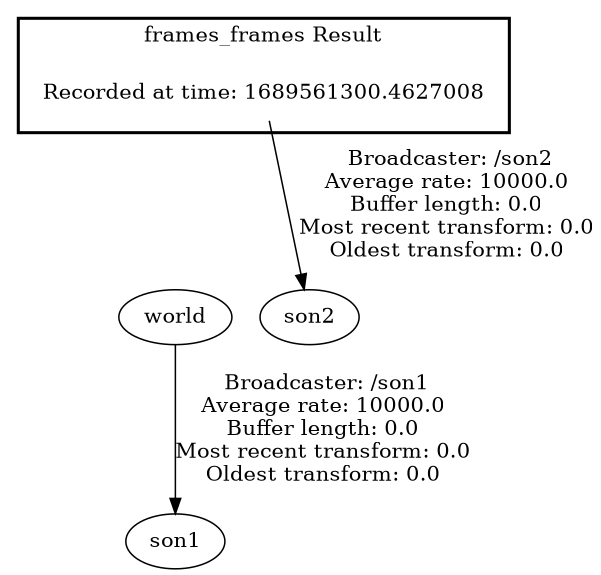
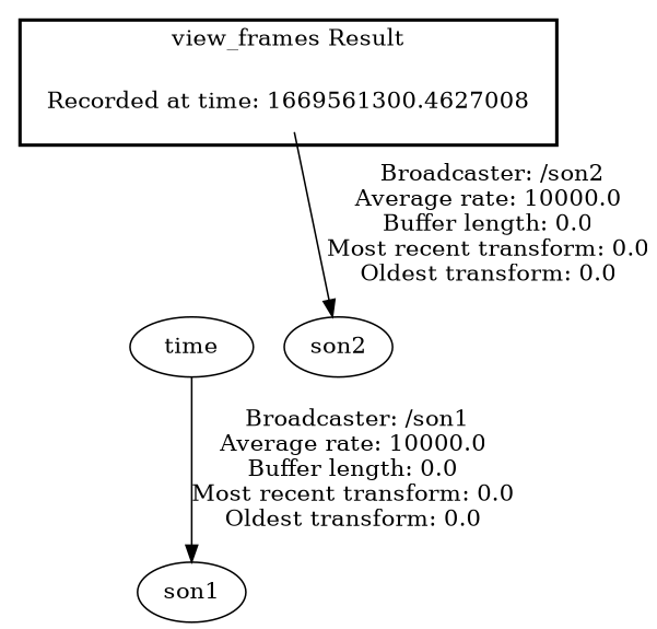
  digraph {
-   "Recorded at time: 1669561300.4627008" [shape=plaintext label="Recorded at time: 1689561300.4627008"]
-   world
+   "Recorded at time: 1669561300.4627008" [shape=plaintext]
+   world [label=time]
    son2
    son1
    subgraph cluster_1 {
      color=black
-     label="frames_frames Result"
+     label="view_frames Result"
      style=bold
      "Recorded at time: 1669561300.4627008"
    }
    "Recorded at time: 1669561300.4627008" -> world [style=invis]
    "Recorded at time: 1669561300.4627008" -> son2 [label=" Broadcaster: /son2\nAverage rate: 10000.0\nBuffer length: 0.0\nMost recent transform: 0.0\nOldest transform: 0.0\n"]
    world -> son1 [label=" Broadcaster: /son1\nAverage rate: 10000.0\nBuffer length: 0.0\nMost recent transform: 0.0\nOldest transform: 0.0\n"]
  }
